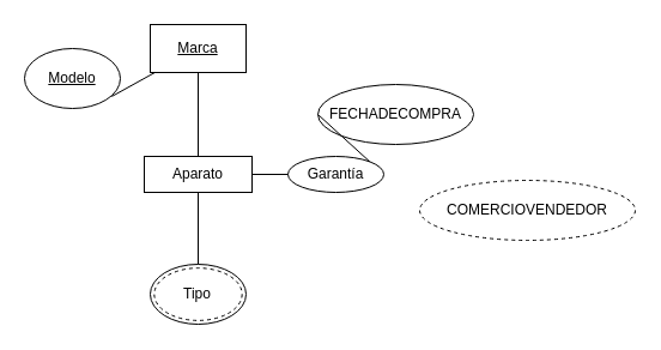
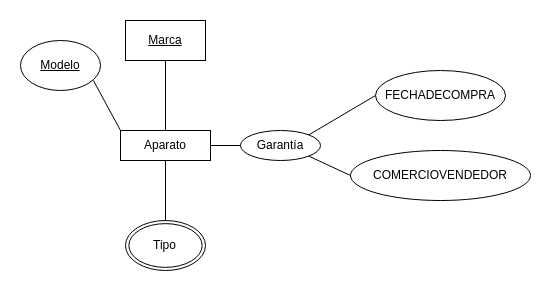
  <mxCell id="0" />
  <mxCell id="1" parent="0" />
  <mxCell id="2" value="Aparato" style="rounded=0;whiteSpace=wrap;html=1;labelBackgroundColor=none;" vertex="1" parent="1"><mxGeometry x="120" y="130" width="90" height="30" as="geometry" /></mxCell>
  <mxCell id="3" value="" style="group;rounded=0;labelBackgroundColor=none;" vertex="1" connectable="0" parent="1"><mxGeometry x="125" y="220" width="80" height="50" as="geometry" /></mxCell>
  <mxCell id="4" value="" style="ellipse;whiteSpace=wrap;html=1;rounded=0;labelBackgroundColor=none;" vertex="1" parent="3"><mxGeometry width="80" height="50" as="geometry" /></mxCell>
- <mxCell id="5" value="Tipo" style="ellipse;whiteSpace=wrap;html=1;rounded=0;labelBackgroundColor=none;dashed=1;" vertex="1" parent="3"><mxGeometry x="3.333" y="3.125" width="73.333" height="43.75" as="geometry" /></mxCell>
+ <mxCell id="5" value="Tipo" style="ellipse;whiteSpace=wrap;html=1;rounded=0;labelBackgroundColor=none;" vertex="1" parent="3"><mxGeometry x="3.333" y="3.125" width="73.333" height="43.75" as="geometry" /></mxCell>
  <mxCell id="6" value="&lt;u&gt;Modelo&lt;/u&gt;" style="ellipse;whiteSpace=wrap;html=1;rounded=0;labelBackgroundColor=none;" vertex="1" parent="1"><mxGeometry x="20" y="40" width="80" height="50" as="geometry" /></mxCell>
  <mxCell id="7" value="&lt;u&gt;Marca&lt;/u&gt;" style="whiteSpace=wrap;html=1;labelBackgroundColor=none;rounded=0;" vertex="1" parent="1"><mxGeometry x="125" y="20" width="80" height="40" as="geometry" /></mxCell>
  <mxCell id="8" value="Garantía" style="ellipse;whiteSpace=wrap;html=1;rounded=0;labelBackgroundColor=none;" vertex="1" parent="1"><mxGeometry x="240" y="130" width="80" height="30" as="geometry" /></mxCell>
- <mxCell id="9" value="FECHADECOMPRA" style="ellipse;whiteSpace=wrap;html=1;rounded=0;labelBackgroundColor=none;" vertex="1" parent="1"><mxGeometry x="265" y="70" width="130" height="50" as="geometry" /></mxCell>
- <mxCell id="10" value="COMERCIOVENDEDOR" style="ellipse;whiteSpace=wrap;html=1;rounded=0;labelBackgroundColor=none;dashed=1;" vertex="1" parent="1"><mxGeometry x="350" y="150" width="180" height="50" as="geometry" /></mxCell>
+ <mxCell id="9" value="FECHADECOMPRA" style="ellipse;whiteSpace=wrap;html=1;rounded=0;labelBackgroundColor=none;" vertex="1" parent="1"><mxGeometry x="375" y="70" width="130" height="50" as="geometry" /></mxCell>
+ <mxCell id="10" value="COMERCIOVENDEDOR" style="ellipse;whiteSpace=wrap;html=1;rounded=0;labelBackgroundColor=none;" vertex="1" parent="1"><mxGeometry x="350" y="150" width="180" height="50" as="geometry" /></mxCell>
  <mxCell id="11" value="" style="endArrow=none;html=1;rounded=0;entryX=0;entryY=0.5;entryDx=0;entryDy=0;exitX=1;exitY=0;exitDx=0;exitDy=0;labelBackgroundColor=none;fontColor=default;" edge="1" parent="1" source="8" target="9"><mxGeometry width="50" height="50" relative="1" as="geometry"><mxPoint x="300" y="130" as="sourcePoint" /><mxPoint x="350" y="80" as="targetPoint" /></mxGeometry></mxCell>
+ <mxCell id="12" value="" style="endArrow=none;html=1;rounded=0;entryX=0;entryY=0.5;entryDx=0;entryDy=0;exitX=1;exitY=1;exitDx=0;exitDy=0;labelBackgroundColor=none;fontColor=default;" edge="1" parent="1" source="8" target="10"><mxGeometry width="50" height="50" relative="1" as="geometry"><mxPoint x="309" y="142" as="sourcePoint" /><mxPoint x="360" y="95" as="targetPoint" /></mxGeometry></mxCell>
  <mxCell id="13" value="" style="endArrow=none;html=1;rounded=0;entryX=0;entryY=0.5;entryDx=0;entryDy=0;exitX=1;exitY=0.5;exitDx=0;exitDy=0;labelBackgroundColor=none;fontColor=default;" edge="1" parent="1" source="2" target="8"><mxGeometry width="50" height="50" relative="1" as="geometry"><mxPoint x="339" y="172" as="sourcePoint" /><mxPoint x="390" y="125" as="targetPoint" /></mxGeometry></mxCell>
  <mxCell id="14" value="" style="endArrow=none;html=1;rounded=0;entryX=0.5;entryY=0;entryDx=0;entryDy=0;exitX=0.5;exitY=1;exitDx=0;exitDy=0;labelBackgroundColor=none;fontColor=default;" edge="1" parent="1" source="2" target="4"><mxGeometry width="50" height="50" relative="1" as="geometry"><mxPoint x="349" y="182" as="sourcePoint" /><mxPoint x="400" y="135" as="targetPoint" /></mxGeometry></mxCell>
  <mxCell id="15" value="" style="endArrow=none;html=1;rounded=0;entryX=0.5;entryY=0;entryDx=0;entryDy=0;exitX=0.5;exitY=1;exitDx=0;exitDy=0;labelBackgroundColor=none;fontColor=default;" edge="1" parent="1" source="7" target="2"><mxGeometry width="50" height="50" relative="1" as="geometry"><mxPoint x="160" y="80" as="sourcePoint" /><mxPoint x="160" y="130" as="targetPoint" /></mxGeometry></mxCell>
- <mxCell id="16" value="" style="endArrow=none;html=1;rounded=0;labelBackgroundColor=none;fontColor=default;exitX=0.911;exitY=0.799;exitDx=0;exitDy=0;exitPerimeter=0;" edge="1" parent="1" source="6" target="7"><mxGeometry width="50" height="50" relative="1" as="geometry"><mxPoint x="80" y="60" as="sourcePoint" /><mxPoint x="175" y="140" as="targetPoint" /></mxGeometry></mxCell>
+ <mxCell id="16" value="" style="endArrow=none;html=1;rounded=0;entryX=0;entryY=0;entryDx=0;entryDy=0;labelBackgroundColor=none;fontColor=default;exitX=0.911;exitY=0.799;exitDx=0;exitDy=0;exitPerimeter=0;" edge="1" parent="1" source="6" target="2"><mxGeometry width="50" height="50" relative="1" as="geometry"><mxPoint x="80" y="60" as="sourcePoint" /><mxPoint x="175" y="140" as="targetPoint" /></mxGeometry></mxCell>
